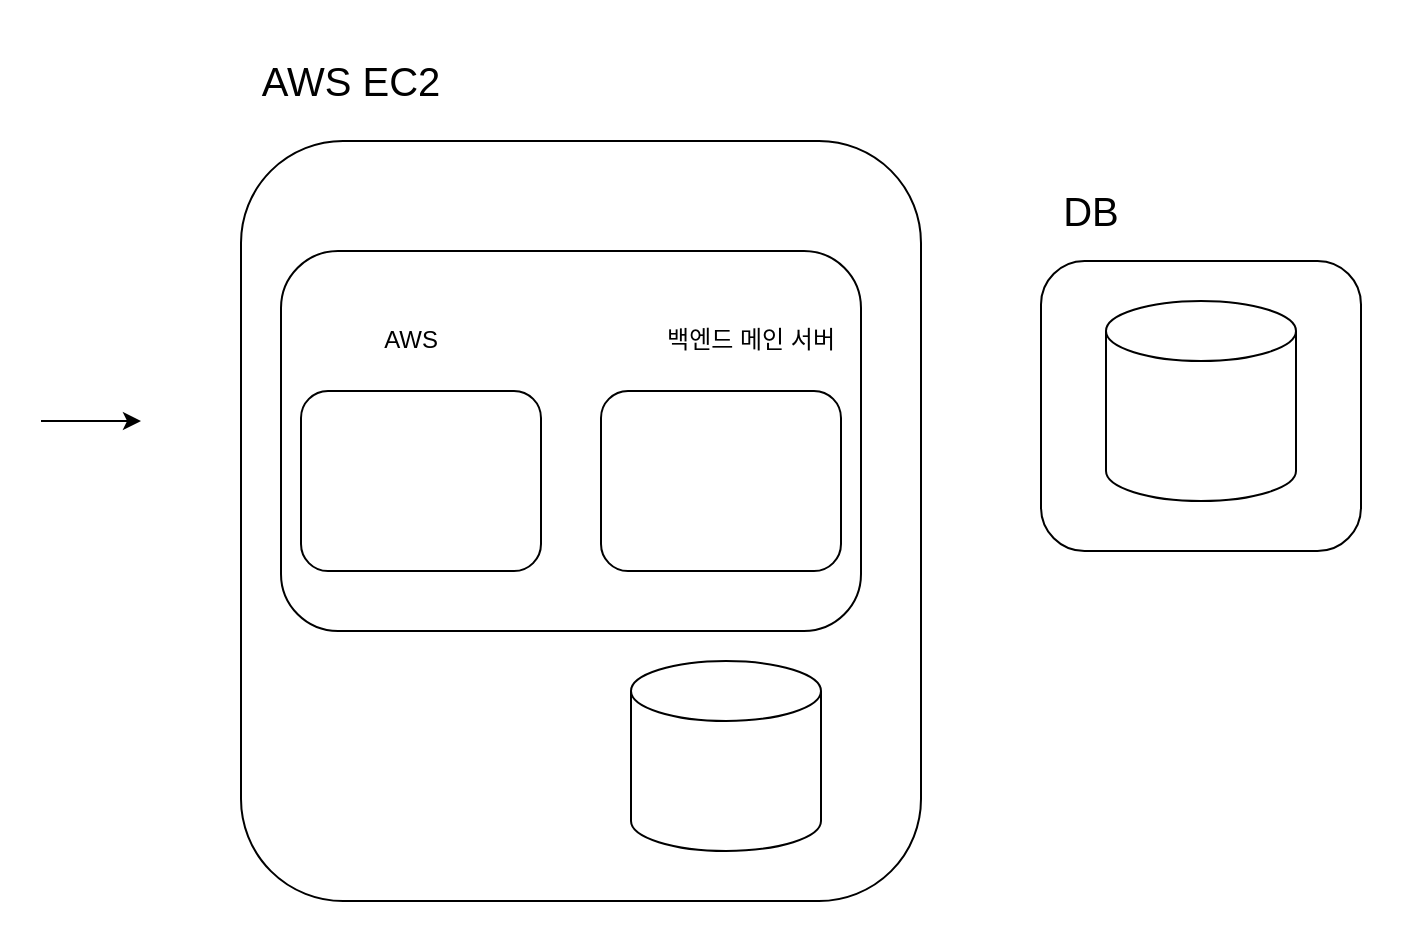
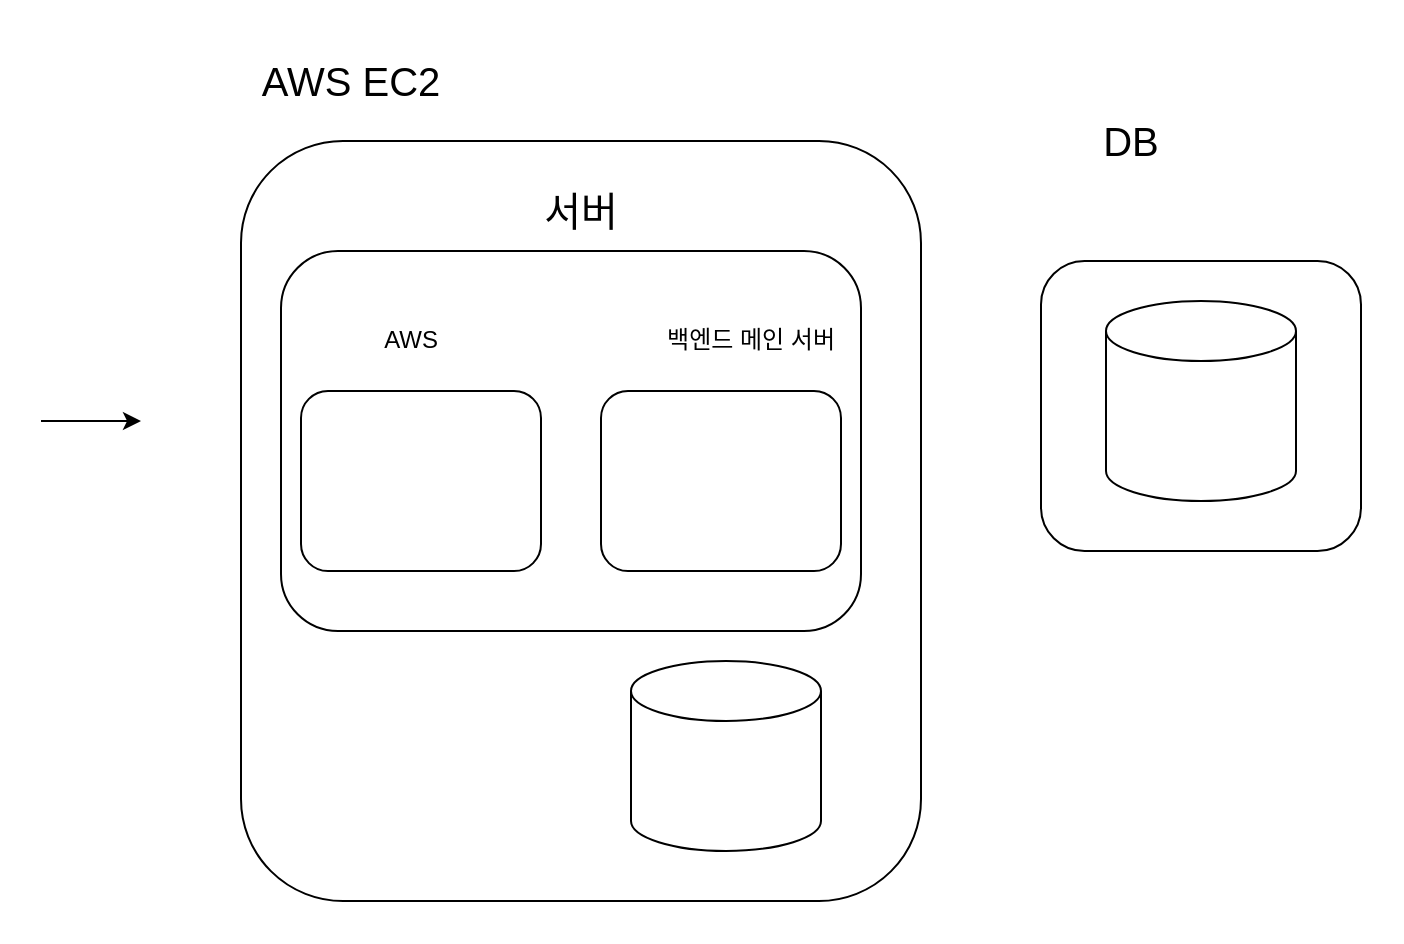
  <mxCell id="0" />
  <mxCell id="1" parent="0" />
  <mxCell id="2" value="" style="rounded=1;whiteSpace=wrap;html=1;" vertex="1" parent="1"><mxGeometry x="120" y="70" width="340" height="380" as="geometry" /></mxCell>
  <mxCell id="3" value="" style="rounded=1;whiteSpace=wrap;html=1;" vertex="1" parent="1"><mxGeometry x="140" y="125" width="290" height="190" as="geometry" /></mxCell>
  <mxCell id="4" value="" style="rounded=1;whiteSpace=wrap;html=1;" vertex="1" parent="1"><mxGeometry x="520" y="130" width="160" height="145" as="geometry" /></mxCell>
- <mxCell id="6" value="&lt;font style=&quot;font-size: 20px;&quot;&gt;DB&lt;/font&gt;" style="text;html=1;align=center;verticalAlign=middle;resizable=0;points=[];autosize=1;strokeColor=none;fillColor=none;" vertex="1" parent="1"><mxGeometry x="520" y="85" width="50" height="40" as="geometry" /></mxCell>
+ <mxCell id="5" value="&lt;font style=&quot;font-size: 20px;&quot;&gt;서버&lt;/font&gt;" style="text;html=1;align=center;verticalAlign=middle;resizable=0;points=[];autosize=1;strokeColor=none;fillColor=none;" vertex="1" parent="1"><mxGeometry x="260" y="85" width="60" height="40" as="geometry" /></mxCell>
+ <mxCell id="6" value="&lt;font style=&quot;font-size: 20px;&quot;&gt;DB&lt;/font&gt;" style="text;html=1;align=center;verticalAlign=middle;resizable=0;points=[];autosize=1;strokeColor=none;fillColor=none;" vertex="1" parent="1"><mxGeometry x="540" y="50" width="50" height="40" as="geometry" /></mxCell>
  <mxCell id="7" value="" style="rounded=1;whiteSpace=wrap;html=1;" vertex="1" parent="1"><mxGeometry x="150" y="195" width="120" height="90" as="geometry" /></mxCell>
  <mxCell id="8" value="AWS" style="text;html=1;align=center;verticalAlign=middle;resizable=0;points=[];autosize=1;strokeColor=none;fillColor=none;" vertex="1" parent="1"><mxGeometry x="180" y="155" width="50" height="30" as="geometry" /></mxCell>
  <mxCell id="9" value="" style="rounded=1;whiteSpace=wrap;html=1;" vertex="1" parent="1"><mxGeometry x="300" y="195" width="120" height="90" as="geometry" /></mxCell>
  <mxCell id="10" value="백엔드 메인 서버" style="text;html=1;align=center;verticalAlign=middle;resizable=0;points=[];autosize=1;strokeColor=none;fillColor=none;" vertex="1" parent="1"><mxGeometry x="325" y="155" width="100" height="30" as="geometry" /></mxCell>
  <mxCell id="11" value="" style="shape=cylinder3;whiteSpace=wrap;html=1;boundedLbl=1;backgroundOutline=1;size=15;" vertex="1" parent="1"><mxGeometry x="315" y="330" width="95" height="95" as="geometry" /></mxCell>
  <mxCell id="12" value="" style="shape=cylinder3;whiteSpace=wrap;html=1;boundedLbl=1;backgroundOutline=1;size=15;" vertex="1" parent="1"><mxGeometry x="552.5" y="150" width="95" height="100" as="geometry" /></mxCell>
  <mxCell id="13" value="" style="endArrow=classic;html=1;rounded=0;" edge="1" parent="1"><mxGeometry width="50" height="50" relative="1" as="geometry"><mxPoint x="20" y="210" as="sourcePoint" /><mxPoint x="70" y="210" as="targetPoint" /></mxGeometry></mxCell>
  <mxCell id="14" value="&lt;span style=&quot;font-size: 20px;&quot;&gt;AWS EC2&lt;/span&gt;" style="text;html=1;align=center;verticalAlign=middle;resizable=0;points=[];autosize=1;strokeColor=none;fillColor=none;" vertex="1" parent="1"><mxGeometry x="120" y="20" width="110" height="40" as="geometry" /></mxCell>
